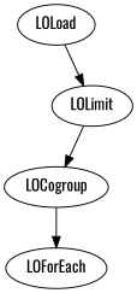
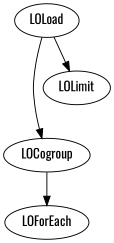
  digraph {
    fontname=Oswald
    node [fontname=Oswald]
    edge [fontname=Oswald]
    LOLoad
    LOCogroup
    LOLimit [limit=100]
    LOForEach [hasflat=true]
-   LOLimit -> LOCogroup
+   LOLoad -> LOCogroup
    LOLoad -> LOLimit
    LOCogroup -> LOForEach
  }
